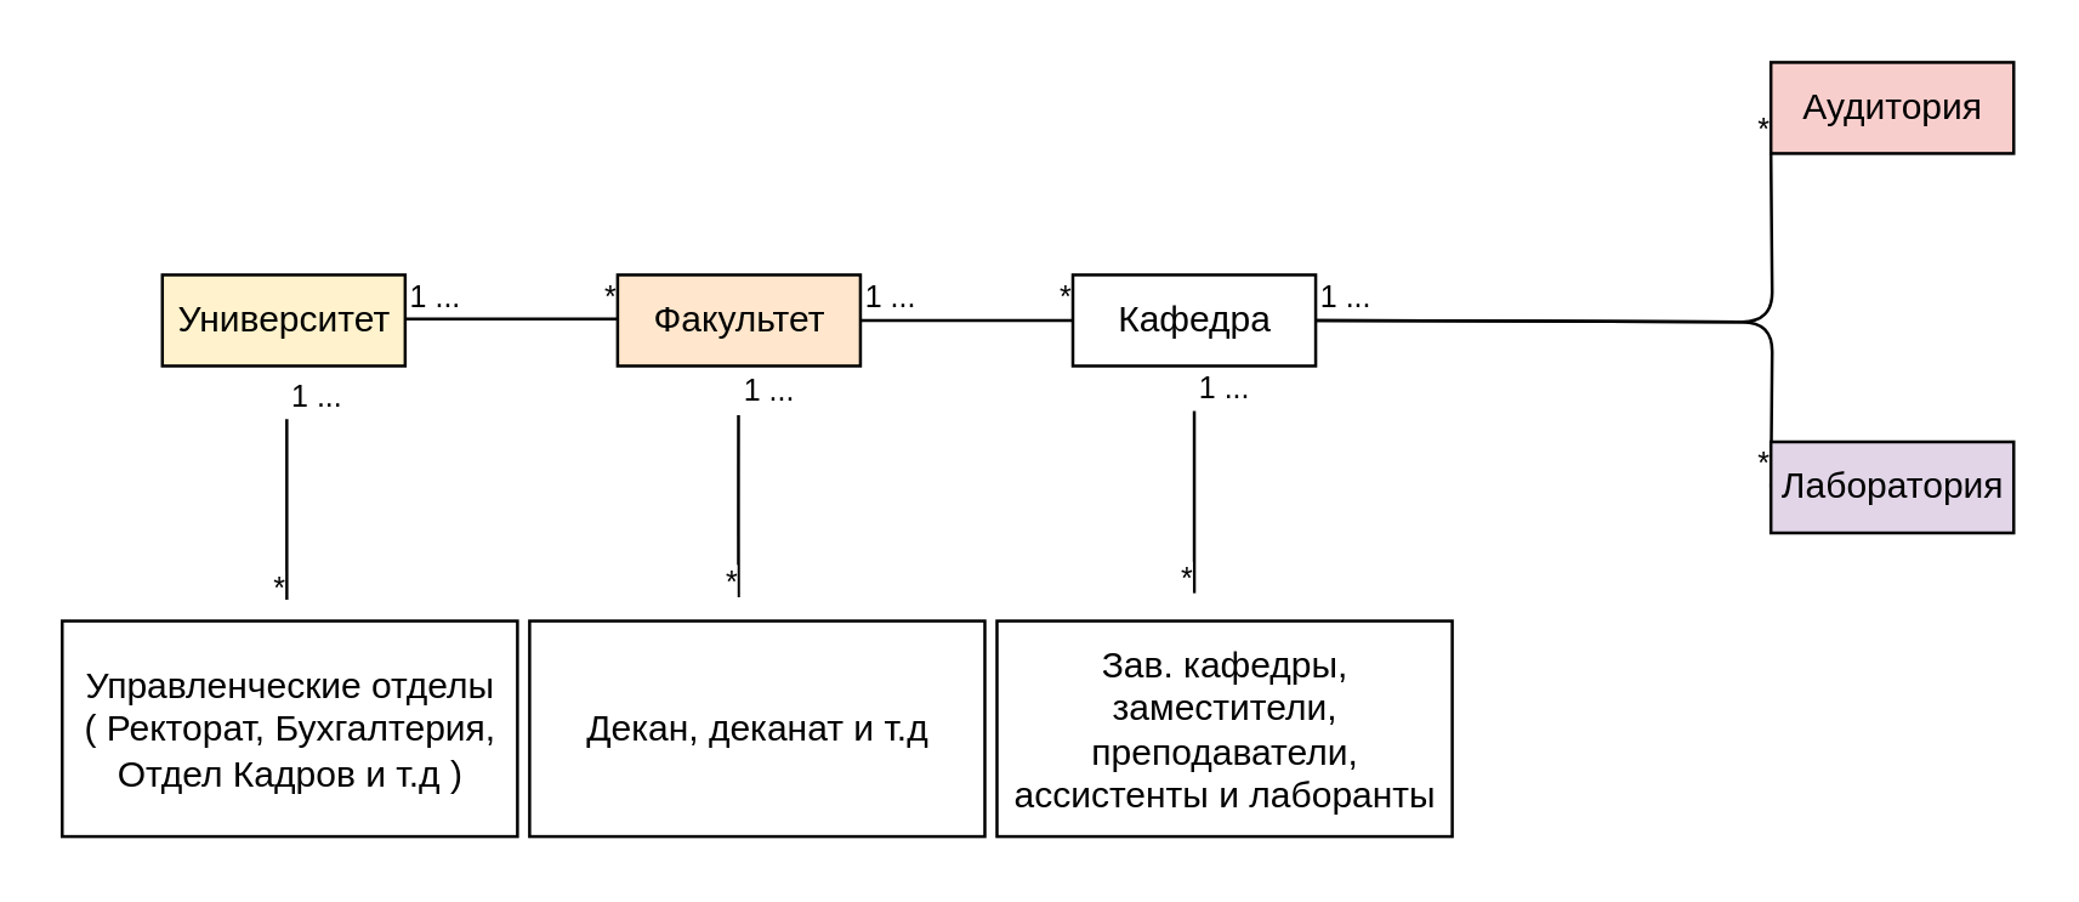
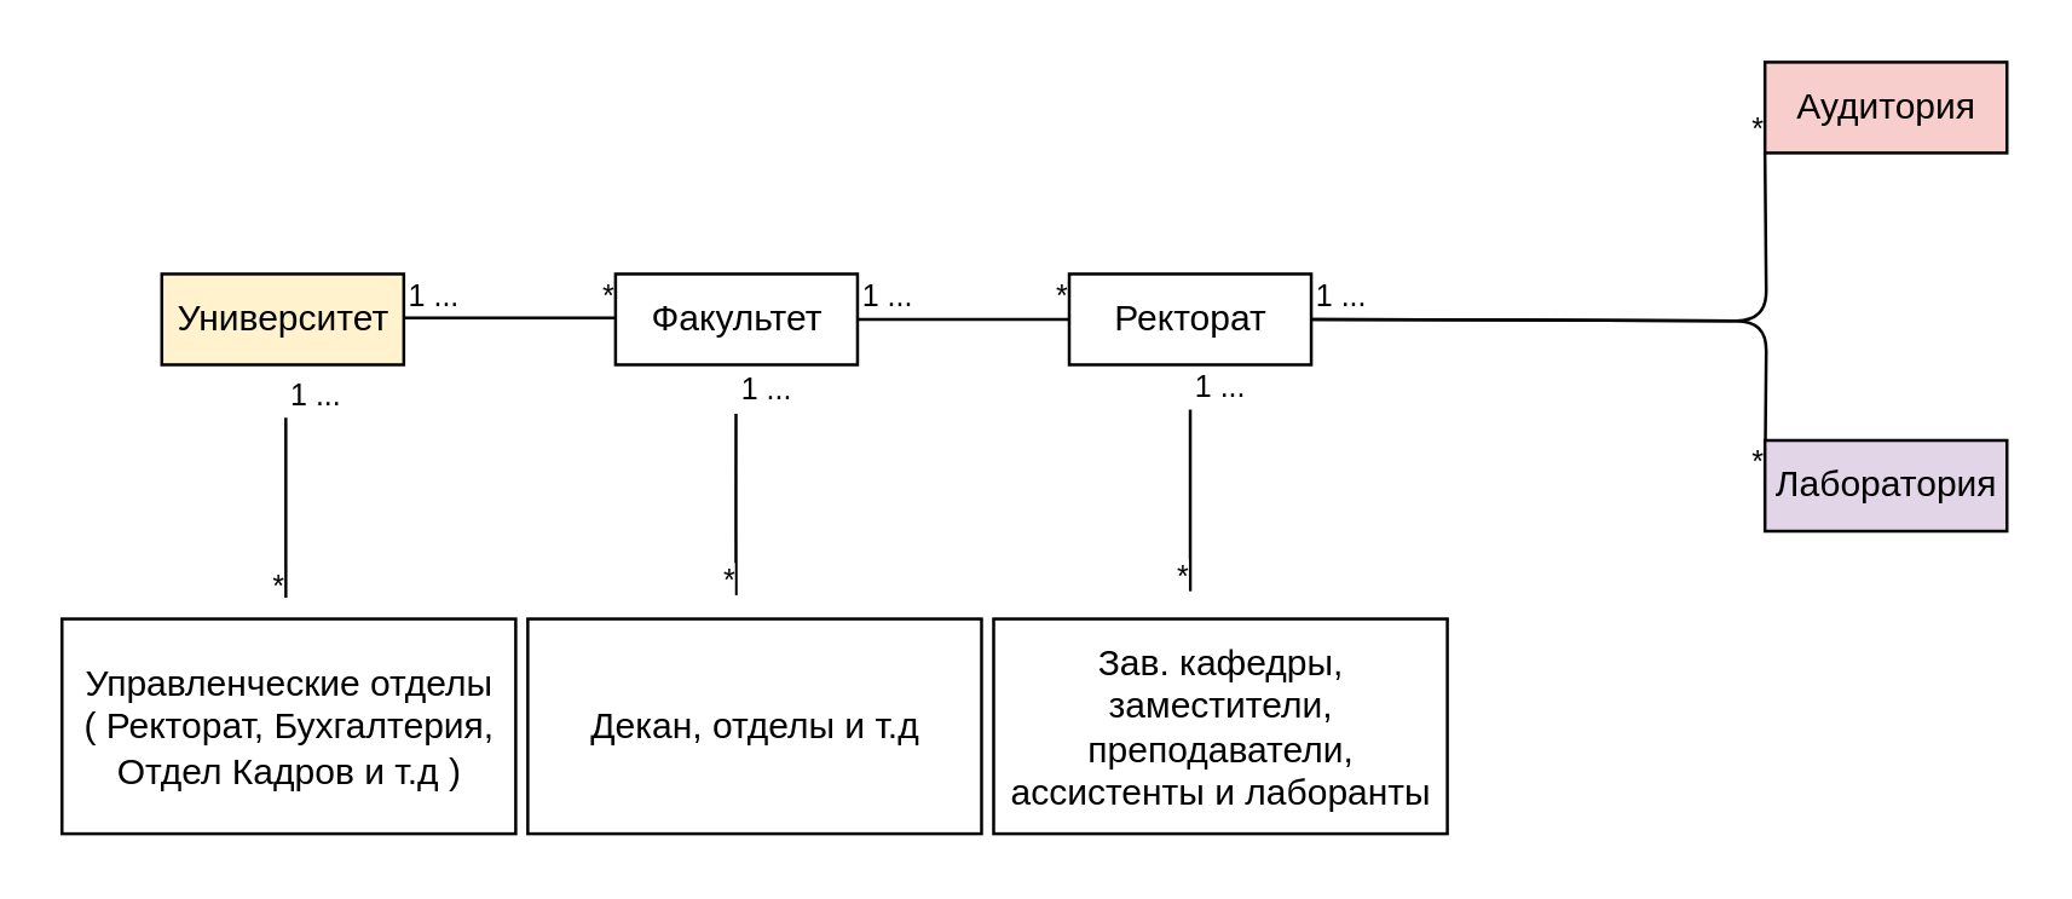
  <mxCell id="0" />
  <mxCell id="1" parent="0" />
  <mxCell id="2" value="Университет" style="html=1;fillColor=#fff2cc;" vertex="1" parent="1"><mxGeometry x="53" y="90" width="80" height="30" as="geometry" /></mxCell>
  <mxCell id="3" value="" style="endArrow=none;html=1;edgeStyle=orthogonalEdgeStyle;" edge="1" parent="1"><mxGeometry relative="1" as="geometry"><mxPoint x="133" y="104.5" as="sourcePoint" /><mxPoint x="203" y="104.5" as="targetPoint" /></mxGeometry></mxCell>
  <mxCell id="4" value="1 ..." style="resizable=0;html=1;align=left;verticalAlign=bottom;labelBackgroundColor=#ffffff;fontSize=10;" connectable="0" vertex="1" parent="3"><mxGeometry x="-1" relative="1" as="geometry" /></mxCell>
  <mxCell id="5" value="*" style="resizable=0;html=1;align=right;verticalAlign=bottom;labelBackgroundColor=#ffffff;fontSize=10;" connectable="0" vertex="1" parent="3"><mxGeometry x="1" relative="1" as="geometry" /></mxCell>
- <mxCell id="6" value="Факультет" style="html=1;fillColor=#ffe6cc;" vertex="1" parent="1"><mxGeometry x="203" y="90" width="80" height="30" as="geometry" /></mxCell>
+ <mxCell id="6" value="Факультет" style="html=1;" vertex="1" parent="1"><mxGeometry x="203" y="90" width="80" height="30" as="geometry" /></mxCell>
  <mxCell id="7" value="" style="endArrow=none;html=1;edgeStyle=orthogonalEdgeStyle;" edge="1" parent="1"><mxGeometry relative="1" as="geometry"><mxPoint x="283" y="105" as="sourcePoint" /><mxPoint x="353" y="105" as="targetPoint" /></mxGeometry></mxCell>
  <mxCell id="8" value="1 ..." style="resizable=0;html=1;align=left;verticalAlign=bottom;labelBackgroundColor=#ffffff;fontSize=10;" connectable="0" vertex="1" parent="7"><mxGeometry x="-1" relative="1" as="geometry" /></mxCell>
  <mxCell id="9" value="*" style="resizable=0;html=1;align=right;verticalAlign=bottom;labelBackgroundColor=#ffffff;fontSize=10;" connectable="0" vertex="1" parent="7"><mxGeometry x="1" relative="1" as="geometry" /></mxCell>
- <mxCell id="10" value="Кафедра" style="html=1;" vertex="1" parent="1"><mxGeometry x="353" y="90" width="80" height="30" as="geometry" /></mxCell>
+ <mxCell id="10" value="Ректорат" style="html=1;" vertex="1" parent="1"><mxGeometry x="353" y="90" width="80" height="30" as="geometry" /></mxCell>
  <mxCell id="11" value="" style="endArrow=none;html=1;edgeStyle=orthogonalEdgeStyle;" edge="1" parent="1"><mxGeometry relative="1" as="geometry"><mxPoint x="433" y="105" as="sourcePoint" /><mxPoint x="583" y="50" as="targetPoint" /></mxGeometry></mxCell>
  <mxCell id="12" value="" style="resizable=0;html=1;align=left;verticalAlign=bottom;labelBackgroundColor=#ffffff;fontSize=10;" connectable="0" vertex="1" parent="11"><mxGeometry x="-1" relative="1" as="geometry" /></mxCell>
  <mxCell id="13" value="*" style="resizable=0;html=1;align=right;verticalAlign=bottom;labelBackgroundColor=#ffffff;fontSize=10;" connectable="0" vertex="1" parent="11"><mxGeometry x="1" relative="1" as="geometry" /></mxCell>
  <mxCell id="14" value="" style="endArrow=none;html=1;edgeStyle=orthogonalEdgeStyle;" edge="1" parent="1"><mxGeometry relative="1" as="geometry"><mxPoint x="433" y="105" as="sourcePoint" /><mxPoint x="583" y="160" as="targetPoint" /></mxGeometry></mxCell>
  <mxCell id="15" value="1 ..." style="resizable=0;html=1;align=left;verticalAlign=bottom;labelBackgroundColor=#ffffff;fontSize=10;" connectable="0" vertex="1" parent="14"><mxGeometry x="-1" relative="1" as="geometry" /></mxCell>
  <mxCell id="16" value="*&lt;br&gt;" style="resizable=0;html=1;align=right;verticalAlign=bottom;labelBackgroundColor=#ffffff;fontSize=10;" connectable="0" vertex="1" parent="14"><mxGeometry x="1" relative="1" as="geometry" /></mxCell>
  <mxCell id="17" value="Аудитория" style="html=1;fillColor=#f8cecc;" vertex="1" parent="1"><mxGeometry x="583" y="20" width="80" height="30" as="geometry" /></mxCell>
  <mxCell id="18" value="Лаборатория" style="html=1;fillColor=#e1d5e7;" vertex="1" parent="1"><mxGeometry x="583" y="145" width="80" height="30" as="geometry" /></mxCell>
  <mxCell id="19" value="" style="endArrow=none;html=1;edgeStyle=orthogonalEdgeStyle;" edge="1" parent="1"><mxGeometry relative="1" as="geometry"><mxPoint x="93.5" y="137.5" as="sourcePoint" /><mxPoint x="94" y="197" as="targetPoint" /><Array as="points"><mxPoint x="93.5" y="197.5" /></Array></mxGeometry></mxCell>
  <mxCell id="20" value="1 ..." style="resizable=0;html=1;align=left;verticalAlign=bottom;labelBackgroundColor=#ffffff;fontSize=10;" connectable="0" vertex="1" parent="19"><mxGeometry x="-1" relative="1" as="geometry" /></mxCell>
  <mxCell id="21" value="*" style="resizable=0;html=1;align=right;verticalAlign=bottom;labelBackgroundColor=#ffffff;fontSize=10;" connectable="0" vertex="1" parent="19"><mxGeometry x="1" relative="1" as="geometry"><mxPoint y="3" as="offset" /></mxGeometry></mxCell>
  <mxCell id="22" value="Управленческие отделы&lt;br&gt;( Ректорат, Бухгалтерия,&lt;br&gt;Отдел Кадров и т.д )&lt;br&gt;" style="html=1;" vertex="1" parent="1"><mxGeometry x="20" y="204" width="150" height="71" as="geometry" /></mxCell>
  <mxCell id="23" value="" style="endArrow=none;html=1;edgeStyle=orthogonalEdgeStyle;" edge="1" parent="1"><mxGeometry relative="1" as="geometry"><mxPoint x="242.833" y="136.167" as="sourcePoint" /><mxPoint x="242.833" y="196.167" as="targetPoint" /><Array as="points"><mxPoint x="243" y="166" /><mxPoint x="243" y="166" /></Array></mxGeometry></mxCell>
  <mxCell id="24" value="1 ..." style="resizable=0;html=1;align=left;verticalAlign=bottom;labelBackgroundColor=#ffffff;fontSize=10;" connectable="0" vertex="1" parent="23"><mxGeometry x="-1" relative="1" as="geometry" /></mxCell>
  <mxCell id="25" value="*" style="resizable=0;html=1;align=right;verticalAlign=bottom;labelBackgroundColor=#ffffff;fontSize=10;" connectable="0" vertex="1" parent="23"><mxGeometry x="1" relative="1" as="geometry"><mxPoint y="3" as="offset" /></mxGeometry></mxCell>
- <mxCell id="26" value="Декан, деканат и т.д" style="html=1;" vertex="1" parent="1"><mxGeometry x="174" y="204" width="150" height="71" as="geometry" /></mxCell>
+ <mxCell id="26" value="Декан, отделы и т.д" style="html=1;" vertex="1" parent="1"><mxGeometry x="174" y="204" width="150" height="71" as="geometry" /></mxCell>
  <mxCell id="27" value="" style="endArrow=none;html=1;edgeStyle=orthogonalEdgeStyle;" edge="1" parent="1"><mxGeometry relative="1" as="geometry"><mxPoint x="393" y="134.833" as="sourcePoint" /><mxPoint x="393" y="194.833" as="targetPoint" /><Array as="points"><mxPoint x="393" y="164.5" /><mxPoint x="393" y="164.5" /></Array></mxGeometry></mxCell>
  <mxCell id="28" value="1 ..." style="resizable=0;html=1;align=left;verticalAlign=bottom;labelBackgroundColor=#ffffff;fontSize=10;" connectable="0" vertex="1" parent="27"><mxGeometry x="-1" relative="1" as="geometry" /></mxCell>
  <mxCell id="29" value="*" style="resizable=0;html=1;align=right;verticalAlign=bottom;labelBackgroundColor=#ffffff;fontSize=10;" connectable="0" vertex="1" parent="27"><mxGeometry x="1" relative="1" as="geometry"><mxPoint y="3" as="offset" /></mxGeometry></mxCell>
  <mxCell id="30" value="Зав. кафедры,&lt;br&gt;заместители,&lt;br&gt;преподаватели,&lt;br&gt;ассистенты и лаборанты&lt;br&gt;" style="html=1;" vertex="1" parent="1"><mxGeometry x="328" y="204" width="150" height="71" as="geometry" /></mxCell>
